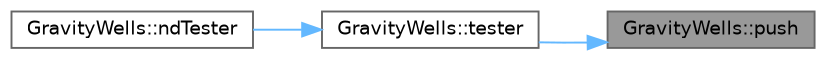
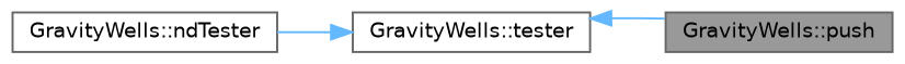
  digraph {
    rankdir=RL
    node [color=grey40 fillcolor=white fontname=Helvetica fontsize=10 shape=box style=filled]
    edge [color=steelblue1 dir=back fontname=Helvetica fontsize=10 labelfontname=Helvetica labelfontsize=10 style=solid]
    n1 [color=gray40 fillcolor=grey60 fontcolor=black height=0.2 label="GravityWells::push" width=0.4]
    n2 [height=0.2 label="GravityWells::tester" width=0.4]
    n3 [height=0.2 label="GravityWells::ndTester" width=0.4]
-   n1 -> n2
+   n2 -> n1
    n2 -> n3
  }
